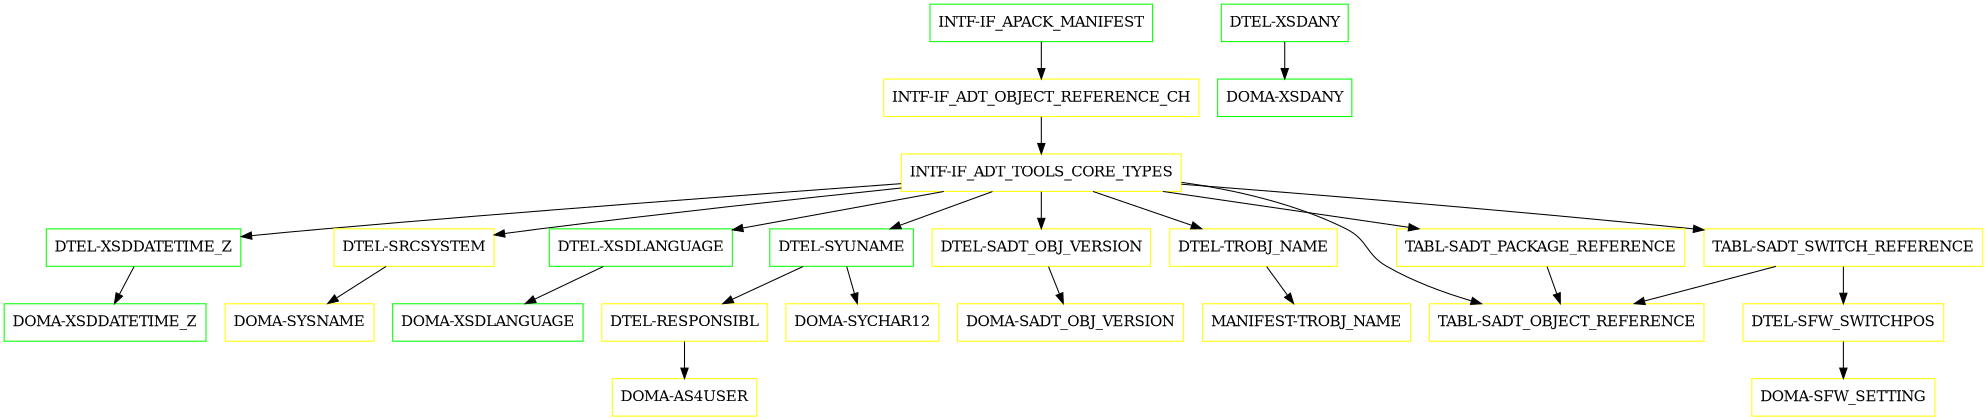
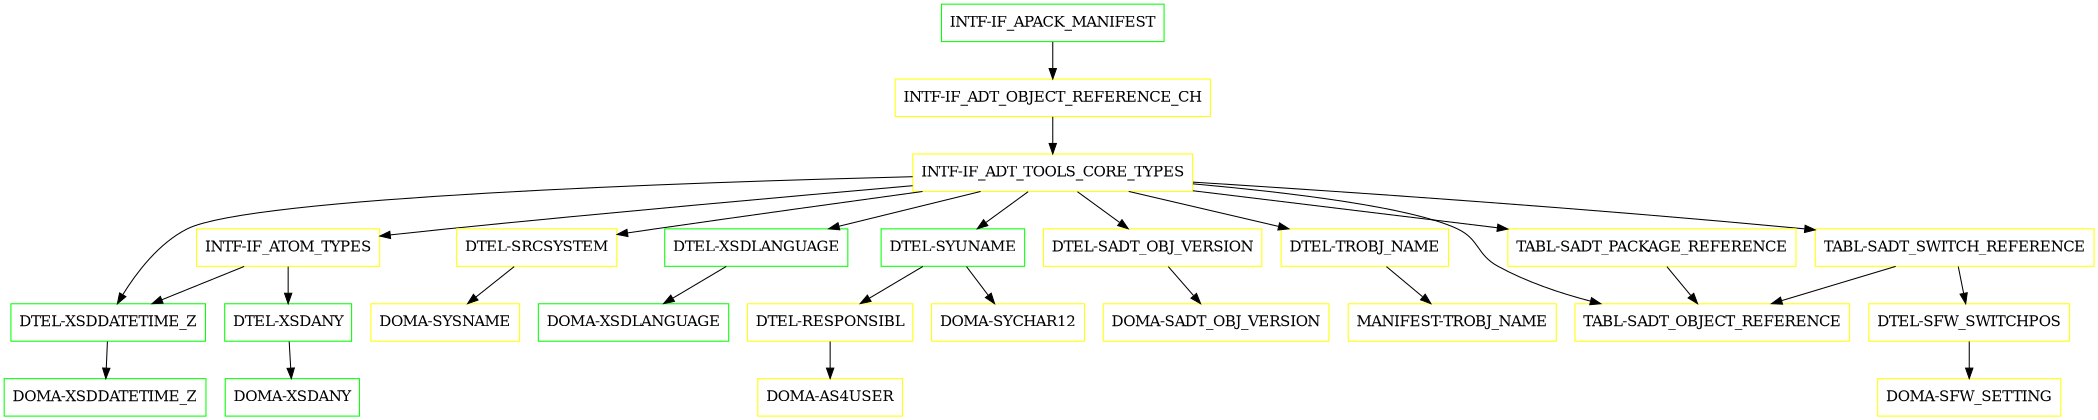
  digraph {
    node [color=yellow shape=box]
    "INTF-IF_APACK_MANIFEST" [color=green]
    "INTF-IF_ADT_OBJECT_REFERENCE_CH"
    "INTF-IF_ADT_TOOLS_CORE_TYPES"
+   "INTF-IF_ATOM_TYPES"
    "DTEL-XSDDATETIME_Z" [color=green]
    "DTEL-SRCSYSTEM"
    "DTEL-XSDLANGUAGE" [color=green]
    "DTEL-SYUNAME" [color=green]
    "DTEL-SADT_OBJ_VERSION"
    "DTEL-TROBJ_NAME"
    "TABL-SADT_SWITCH_REFERENCE"
    "TABL-SADT_OBJECT_REFERENCE"
    "TABL-SADT_PACKAGE_REFERENCE"
    "DTEL-XSDANY" [color=green]
    "DOMA-XSDDATETIME_Z" [color=green]
    "DOMA-SYSNAME"
    "DTEL-RESPONSIBL"
    "DOMA-AS4USER"
    "DOMA-XSDLANGUAGE" [color=green]
    "DOMA-SYCHAR12"
    "DOMA-SADT_OBJ_VERSION"
    n22 [label="MANIFEST-TROBJ_NAME"]
    "DTEL-SFW_SWITCHPOS"
    "DOMA-XSDANY" [color=green]
    "DOMA-SFW_SETTING"
    "INTF-IF_APACK_MANIFEST" -> "INTF-IF_ADT_OBJECT_REFERENCE_CH"
    "INTF-IF_ADT_OBJECT_REFERENCE_CH" -> "INTF-IF_ADT_TOOLS_CORE_TYPES"
+   "INTF-IF_ADT_TOOLS_CORE_TYPES" -> "INTF-IF_ATOM_TYPES"
    "INTF-IF_ADT_TOOLS_CORE_TYPES" -> "DTEL-XSDDATETIME_Z"
    "INTF-IF_ADT_TOOLS_CORE_TYPES" -> "DTEL-SRCSYSTEM"
    "INTF-IF_ADT_TOOLS_CORE_TYPES" -> "DTEL-XSDLANGUAGE"
    "INTF-IF_ADT_TOOLS_CORE_TYPES" -> "DTEL-SYUNAME"
    "INTF-IF_ADT_TOOLS_CORE_TYPES" -> "DTEL-SADT_OBJ_VERSION"
    "INTF-IF_ADT_TOOLS_CORE_TYPES" -> "DTEL-TROBJ_NAME"
    "INTF-IF_ADT_TOOLS_CORE_TYPES" -> "TABL-SADT_SWITCH_REFERENCE"
    "INTF-IF_ADT_TOOLS_CORE_TYPES" -> "TABL-SADT_OBJECT_REFERENCE"
    "INTF-IF_ADT_TOOLS_CORE_TYPES" -> "TABL-SADT_PACKAGE_REFERENCE"
+   "INTF-IF_ATOM_TYPES" -> "DTEL-XSDDATETIME_Z"
+   "INTF-IF_ATOM_TYPES" -> "DTEL-XSDANY"
    "DTEL-XSDDATETIME_Z" -> "DOMA-XSDDATETIME_Z"
    "DTEL-SRCSYSTEM" -> "DOMA-SYSNAME"
    "DTEL-XSDLANGUAGE" -> "DOMA-XSDLANGUAGE"
    "DTEL-SYUNAME" -> "DTEL-RESPONSIBL"
    "DTEL-SYUNAME" -> "DOMA-SYCHAR12"
    "DTEL-SADT_OBJ_VERSION" -> "DOMA-SADT_OBJ_VERSION"
    "DTEL-TROBJ_NAME" -> n22
    "TABL-SADT_SWITCH_REFERENCE" -> "TABL-SADT_OBJECT_REFERENCE"
    "TABL-SADT_SWITCH_REFERENCE" -> "DTEL-SFW_SWITCHPOS"
    "TABL-SADT_PACKAGE_REFERENCE" -> "TABL-SADT_OBJECT_REFERENCE"
    "DTEL-XSDANY" -> "DOMA-XSDANY"
    "DTEL-RESPONSIBL" -> "DOMA-AS4USER"
    "DTEL-SFW_SWITCHPOS" -> "DOMA-SFW_SETTING"
  }
